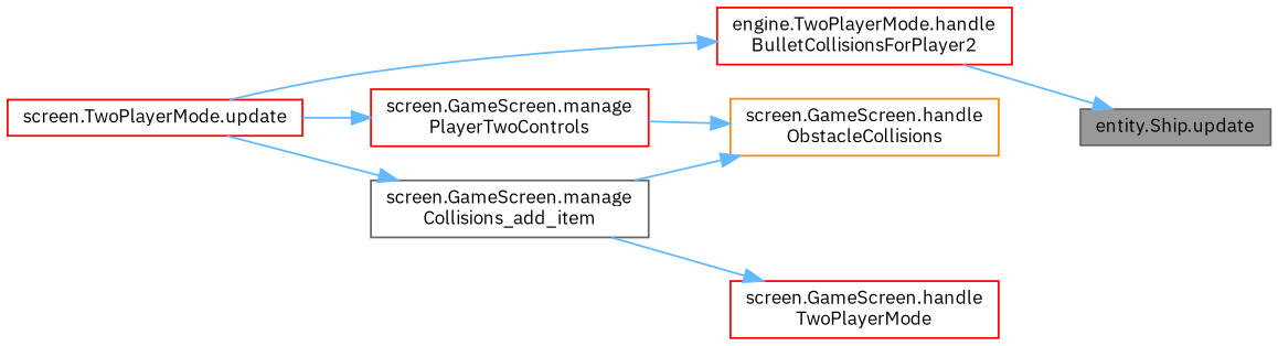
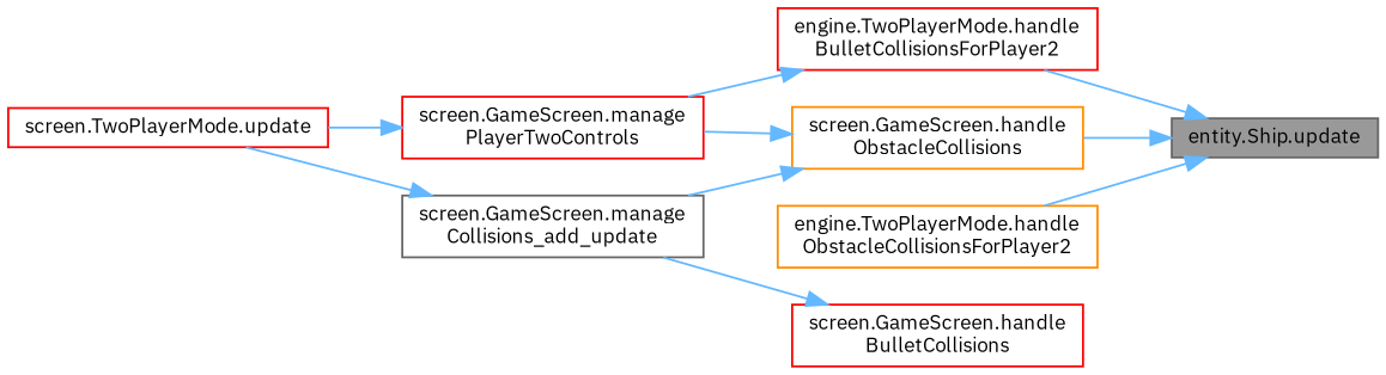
  digraph {
    fontname="IBM Plex Sans"
    rankdir=RL
    node [color=red fillcolor=white fontname="IBM Plex Sans" fontsize=10 shape=box style=filled]
    edge [color=steelblue1 dir=back fontname="IBM Plex Sans" fontsize=10 labelfontname=Helvetica labelfontsize=10 style=solid]
    n1 [color=gray40 fillcolor=grey60 fontcolor=black height=0.2 label="entity.Ship.update" width=0.4]
    n2 [height=0.2 label="engine.TwoPlayerMode.handle\lBulletCollisionsForPlayer2" width=0.4]
    n3 [color=darkorange height=0.2 label="screen.GameScreen.handle\lObstacleCollisions" width=0.4]
+   n4 [color=darkorange height=0.2 label="engine.TwoPlayerMode.handle\lObstacleCollisionsForPlayer2" width=0.4]
    n5 [height=0.2 label="screen.GameScreen.manage\lPlayerTwoControls" width=0.4]
-   n6 [color=gray40 height=0.2 label="screen.GameScreen.manage\lCollisions_add_item" width=0.4]
+   n6 [color=gray40 height=0.2 label="screen.GameScreen.manage\lCollisions_add_update" width=0.4]
    n7 [height=0.2 label="screen.TwoPlayerMode.update" width=0.4]
-   n8 [height=0.2 label="screen.GameScreen.handle\lTwoPlayerMode" width=0.4]
+   n8 [height=0.2 label="screen.GameScreen.handle\lBulletCollisions" width=0.4]
    n1 -> n2
-   n2 -> n7
+   n1 -> n3
+   n1 -> n4
+   n2 -> n5
    n3 -> n5
    n3 -> n6
    n5 -> n7
    n6 -> n7
    n8 -> n6
  }
